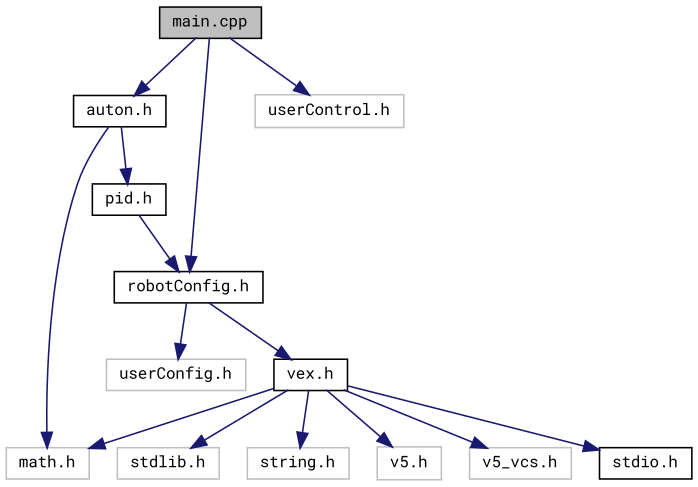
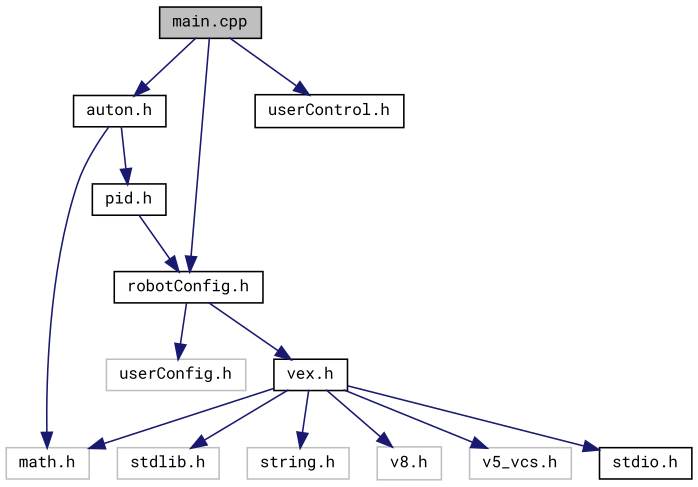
  digraph {
    fontname="Roboto Mono"
    node [color=black fillcolor=white fontname="Roboto Mono" fontsize=10 shape=record style=filled]
    edge [color=midnightblue fontname="Roboto Mono" fontsize=10 labelfontname=Helvetica labelfontsize=10 style=solid]
    n1 [fillcolor=grey75 fontcolor=black height=0.2 label="main.cpp" width=0.4]
    n2 [height=0.2 label="auton.h" width=0.4]
    n3 [height=0.2 label="robotConfig.h" width=0.4]
-   n4 [color=grey75 height=0.2 label="userControl.h" width=0.4]
+   n4 [height=0.2 label="userControl.h" width=0.4]
    n5 [height=0.2 label="pid.h" width=0.4]
    n6 [color=grey75 height=0.2 label="math.h" width=0.4]
    n7 [height=0.2 label="vex.h" width=0.4]
    n8 [color=grey75 height=0.2 label="userConfig.h" width=0.4]
    n9 [height=0.2 label="stdio.h" width=0.4]
    n10 [color=grey75 height=0.2 label="stdlib.h" width=0.4]
    n11 [color=grey75 height=0.2 label="string.h" width=0.4]
-   n12 [color=grey75 height=0.2 label="v5.h" width=0.4]
+   n12 [color=grey75 height=0.2 label="v8.h" width=0.4]
    n13 [color=grey75 height=0.2 label="v5_vcs.h" width=0.4]
    n1 -> n2
    n1 -> n3
    n1 -> n4
    n2 -> n5
    n2 -> n6
    n3 -> n7
    n3 -> n8
    n5 -> n3
    n7 -> n6
    n7 -> n9
    n7 -> n10
    n7 -> n11
    n7 -> n12
    n7 -> n13
  }
